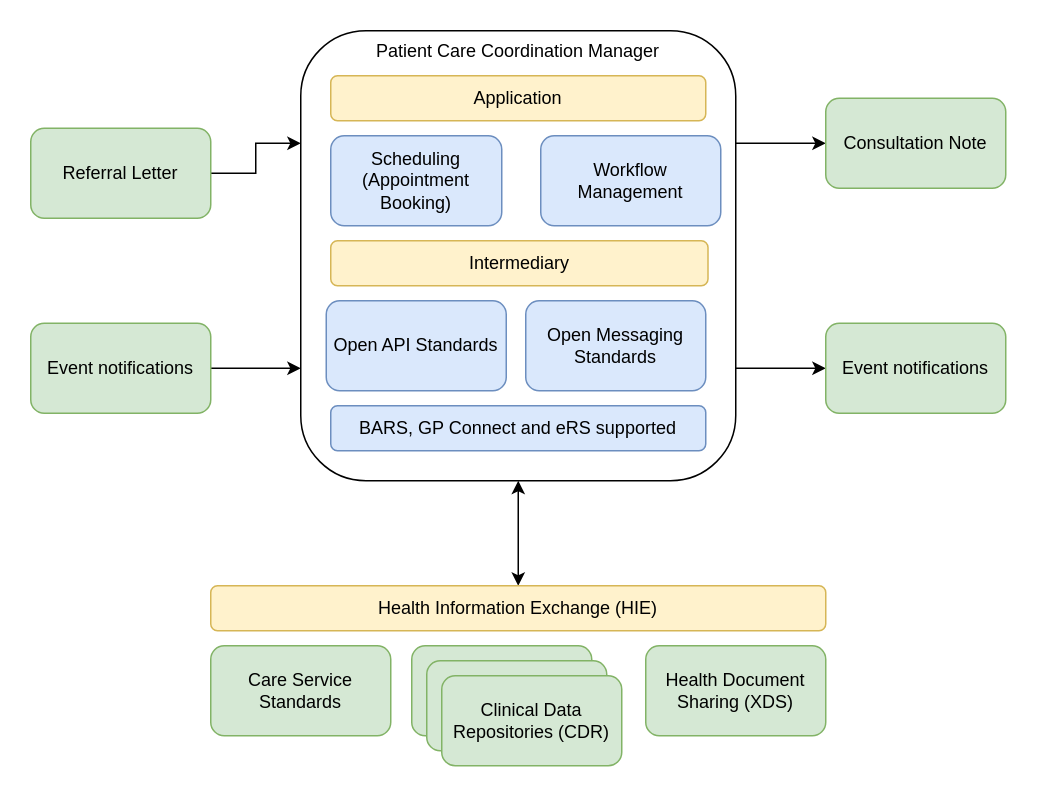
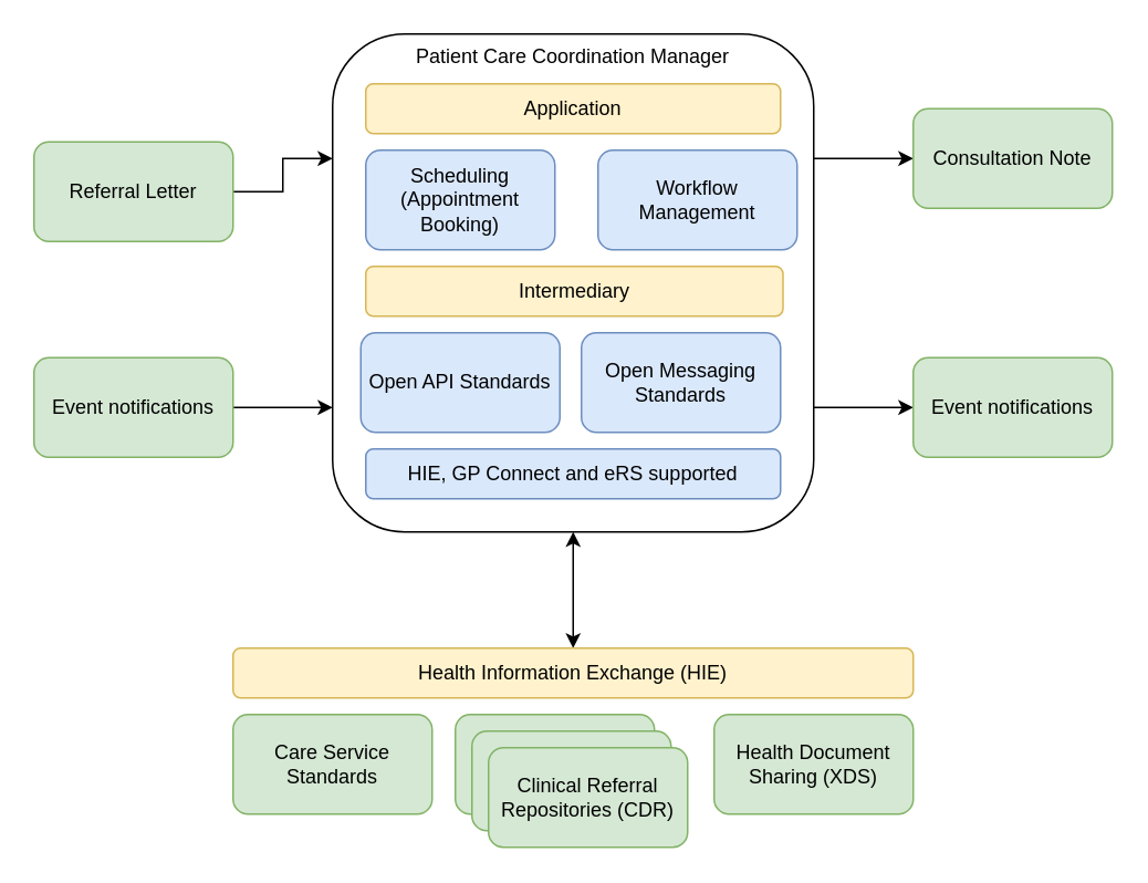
  <mxCell id="0" />
  <mxCell id="1" parent="0" />
  <mxCell id="2" style="edgeStyle=orthogonalEdgeStyle;rounded=0;orthogonalLoop=1;jettySize=auto;html=1;startArrow=classic;startFill=1;" edge="1" parent="1" source="5" target="11"><mxGeometry relative="1" as="geometry" /></mxCell>
  <mxCell id="3" style="edgeStyle=orthogonalEdgeStyle;rounded=0;orthogonalLoop=1;jettySize=auto;html=1;entryX=1;entryY=0.5;entryDx=0;entryDy=0;exitX=0;exitY=0.75;exitDx=0;exitDy=0;startArrow=classic;startFill=1;endArrow=none;" edge="1" parent="1" source="5" target="23"><mxGeometry relative="1" as="geometry" /></mxCell>
  <mxCell id="4" style="edgeStyle=orthogonalEdgeStyle;rounded=0;orthogonalLoop=1;jettySize=auto;html=1;entryX=0;entryY=0.5;entryDx=0;entryDy=0;exitX=1;exitY=0.75;exitDx=0;exitDy=0;" edge="1" parent="1" source="5" target="24"><mxGeometry relative="1" as="geometry" /></mxCell>
  <mxCell id="5" value="Patient Care Coordination Manager" style="rounded=1;whiteSpace=wrap;html=1;verticalAlign=top;" vertex="1" parent="1"><mxGeometry x="200" y="20" width="290" height="300" as="geometry" /></mxCell>
  <mxCell id="6" value="Open Messaging Standards" style="rounded=1;whiteSpace=wrap;html=1;fillColor=#dae8fc;strokeColor=#6c8ebf;" vertex="1" parent="1"><mxGeometry x="350" y="200" width="120" height="60" as="geometry" /></mxCell>
  <mxCell id="7" style="edgeStyle=orthogonalEdgeStyle;rounded=0;orthogonalLoop=1;jettySize=auto;html=1;startArrow=classic;startFill=1;endArrow=none;entryX=1;entryY=0.25;entryDx=0;entryDy=0;" edge="1" parent="1" source="8" target="5"><mxGeometry relative="1" as="geometry" /></mxCell>
  <mxCell id="8" value="Consultation Note" style="whiteSpace=wrap;html=1;fillColor=#d5e8d4;strokeColor=#82b366;rounded=1;" vertex="1" parent="1"><mxGeometry x="550" y="65" width="120" height="60" as="geometry" /></mxCell>
  <mxCell id="9" style="edgeStyle=orthogonalEdgeStyle;rounded=0;orthogonalLoop=1;jettySize=auto;html=1;entryX=0;entryY=0.25;entryDx=0;entryDy=0;" edge="1" parent="1" source="10" target="5"><mxGeometry relative="1" as="geometry" /></mxCell>
  <mxCell id="10" value="Referral Letter" style="whiteSpace=wrap;html=1;fillColor=#d5e8d4;strokeColor=#82b366;rounded=1;" vertex="1" parent="1"><mxGeometry x="20" y="85" width="120" height="60" as="geometry" /></mxCell>
  <mxCell id="11" value="Health Information Exchange (HIE)" style="rounded=1;whiteSpace=wrap;html=1;fillColor=#fff2cc;strokeColor=#d6b656;" vertex="1" parent="1"><mxGeometry x="140" y="390" width="410" height="30" as="geometry" /></mxCell>
  <mxCell id="12" value="Clinical Data Repositories" style="rounded=1;whiteSpace=wrap;html=1;fillColor=#d5e8d4;strokeColor=#82b366;" vertex="1" parent="1"><mxGeometry x="274" y="430" width="120" height="60" as="geometry" /></mxCell>
  <mxCell id="13" value="Open API Standards" style="rounded=1;whiteSpace=wrap;html=1;fillColor=#dae8fc;strokeColor=#6c8ebf;" vertex="1" parent="1"><mxGeometry x="217" y="200" width="120" height="60" as="geometry" /></mxCell>
  <mxCell id="14" value="Health Document Sharing (XDS)" style="rounded=1;whiteSpace=wrap;html=1;fillColor=#d5e8d4;strokeColor=#82b366;" vertex="1" parent="1"><mxGeometry x="430" y="430" width="120" height="60" as="geometry" /></mxCell>
  <mxCell id="15" value="Care Service Standards" style="rounded=1;whiteSpace=wrap;html=1;fillColor=#d5e8d4;strokeColor=#82b366;" vertex="1" parent="1"><mxGeometry x="140" y="430" width="120" height="60" as="geometry" /></mxCell>
  <mxCell id="16" value="Scheduling&lt;br&gt;(Appointment Booking)" style="rounded=1;whiteSpace=wrap;html=1;fillColor=#dae8fc;strokeColor=#6c8ebf;" vertex="1" parent="1"><mxGeometry x="220" y="90" width="114" height="60" as="geometry" /></mxCell>
  <mxCell id="17" value="Workflow Management" style="rounded=1;whiteSpace=wrap;html=1;fillColor=#dae8fc;strokeColor=#6c8ebf;" vertex="1" parent="1"><mxGeometry x="360" y="90" width="120" height="60" as="geometry" /></mxCell>
  <mxCell id="18" value="Application" style="rounded=1;whiteSpace=wrap;html=1;fillColor=#fff2cc;strokeColor=#d6b656;" vertex="1" parent="1"><mxGeometry x="220" y="50" width="250" height="30" as="geometry" /></mxCell>
  <mxCell id="19" value="Intermediary" style="rounded=1;whiteSpace=wrap;html=1;fillColor=#fff2cc;strokeColor=#d6b656;" vertex="1" parent="1"><mxGeometry x="220" y="160" width="251.5" height="30" as="geometry" /></mxCell>
- <mxCell id="20" value="BARS, GP Connect and eRS supported" style="rounded=1;whiteSpace=wrap;html=1;fillColor=#dae8fc;strokeColor=#6c8ebf;" vertex="1" parent="1"><mxGeometry x="220" y="270" width="250" height="30" as="geometry" /></mxCell>
+ <mxCell id="20" value="HIE, GP Connect and eRS supported" style="rounded=1;whiteSpace=wrap;html=1;fillColor=#dae8fc;strokeColor=#6c8ebf;" vertex="1" parent="1"><mxGeometry x="220" y="270" width="250" height="30" as="geometry" /></mxCell>
  <mxCell id="21" value="Clinical Data Repositories" style="rounded=1;whiteSpace=wrap;html=1;fillColor=#d5e8d4;strokeColor=#82b366;" vertex="1" parent="1"><mxGeometry x="284" y="440" width="120" height="60" as="geometry" /></mxCell>
- <mxCell id="22" value="Clinical Data Repositories (CDR)" style="rounded=1;whiteSpace=wrap;html=1;fillColor=#d5e8d4;strokeColor=#82b366;" vertex="1" parent="1"><mxGeometry x="294" y="450" width="120" height="60" as="geometry" /></mxCell>
+ <mxCell id="22" value="Clinical Referral Repositories (CDR)" style="rounded=1;whiteSpace=wrap;html=1;fillColor=#d5e8d4;strokeColor=#82b366;" vertex="1" parent="1"><mxGeometry x="294" y="450" width="120" height="60" as="geometry" /></mxCell>
  <mxCell id="23" value="Event notifications" style="whiteSpace=wrap;html=1;fillColor=#d5e8d4;strokeColor=#82b366;rounded=1;" vertex="1" parent="1"><mxGeometry x="20" y="215" width="120" height="60" as="geometry" /></mxCell>
  <mxCell id="24" value="Event notifications" style="whiteSpace=wrap;html=1;fillColor=#d5e8d4;strokeColor=#82b366;rounded=1;" vertex="1" parent="1"><mxGeometry x="550" y="215" width="120" height="60" as="geometry" /></mxCell>
